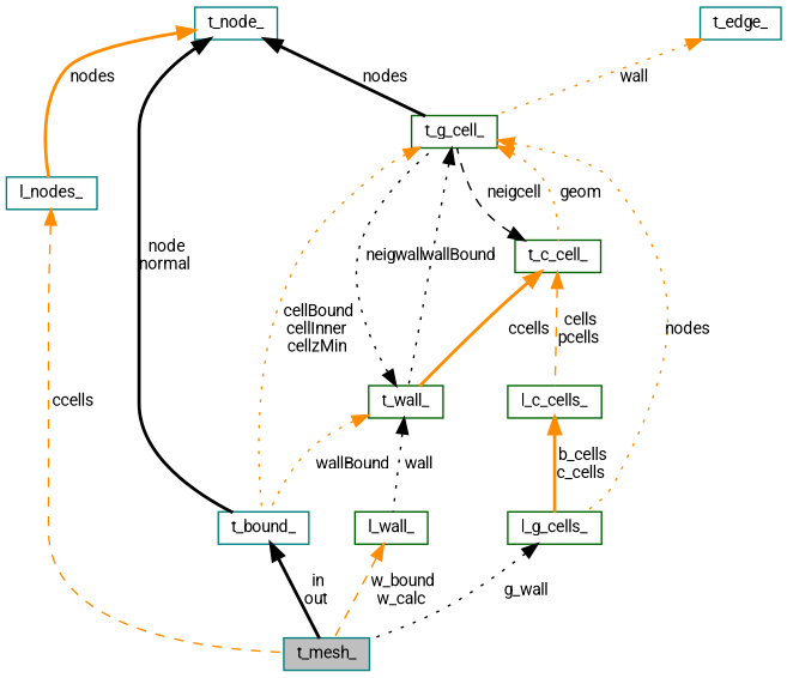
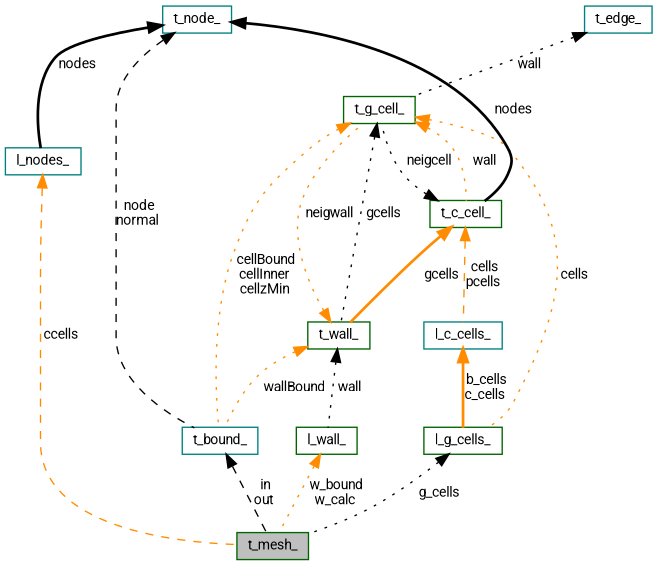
  digraph {
    fontname=Roboto
    node [color=darkgreen fillcolor=white fontname=Roboto fontsize=10 shape=record style=filled]
    edge [color=black dir=back fontname=Roboto fontsize=10 labelfontname=Helvetica labelfontsize=10 style=dotted]
-   n1 [color=teal fillcolor=grey75 fontcolor=black height=0.2 label=t_mesh_ width=0.4]
+   n1 [fillcolor=grey75 fontcolor=black height=0.2 label=t_mesh_ width=0.4]
    n2 [color=teal height=0.2 label=t_bound_ width=0.4]
    n3 [height=0.2 label=t_c_cell_ width=0.4]
    n4 [height=0.2 label=t_g_cell_ width=0.4]
    n5 [height=0.2 label=t_wall_ width=0.4]
-   n6 [height=0.2 label=l_c_cells_ width=0.4]
+   n6 [color=teal height=0.2 label=l_c_cells_ width=0.4]
    n7 [height=0.2 label=l_g_cells_ width=0.4]
    n8 [height=0.2 label=l_wall_ width=0.4]
    n9 [color=teal height=0.2 label=t_edge_ width=0.4]
    n10 [color=teal height=0.2 label=t_node_ width=0.4]
    n11 [color=teal height=0.2 label=l_nodes_ width=0.4]
-   n2 -> n1 [label=" in\nout" style=bold]
-   n3 -> n4 [label=" neigcell" style=dashed]
-   n3 -> n5 [color=darkorange label=" ccells" style=bold]
+   n2 -> n1 [label=" in\nout" style=dashed]
+   n3 -> n4 [label=" neigcell"]
+   n3 -> n5 [color=darkorange label=" gcells" style=bold]
    n3 -> n6 [color=darkorange label=" cells\npcells" style=dashed]
    n4 -> n2 [color=darkorange label=" cellBound\ncellInner\ncellzMin"]
-   n4 -> n3 [color=darkorange label=" geom"]
-   n4 -> n5 [label=" wallBound"]
-   n4 -> n7 [color=darkorange label=" nodes"]
+   n4 -> n3 [color=darkorange label=" wall"]
+   n4 -> n5 [label=" gcells"]
+   n4 -> n7 [color=darkorange label=" cells"]
    n5 -> n2 [color=darkorange label=" wallBound"]
-   n5 -> n4 [label=" neigwall"]
+   n5 -> n4 [color=darkorange label=" neigwall"]
    n5 -> n8 [label=" wall"]
    n6 -> n7 [color=darkorange label=" b_cells\nc_cells" style=bold]
-   n7 -> n1 [label=" g_wall"]
-   n8 -> n1 [color=darkorange label=" w_bound\nw_calc" style=dashed]
-   n9 -> n4 [color=darkorange label=" wall"]
-   n10 -> n2 [label=" node\nnormal" style=bold]
-   n10 -> n4 [label=" nodes" style=bold]
-   n10 -> n11 [color=darkorange label=" nodes" style=bold]
+   n7 -> n1 [label=" g_cells"]
+   n8 -> n1 [color=darkorange label=" w_bound\nw_calc"]
+   n9 -> n4 [label=" wall"]
+   n10 -> n2 [label=" node\nnormal" style=dashed]
+   n10 -> n3 [label=" nodes" style=bold]
+   n10 -> n11 [label=" nodes" style=bold]
    n11 -> n1 [color=darkorange label=" ccells" style=dashed]
  }
